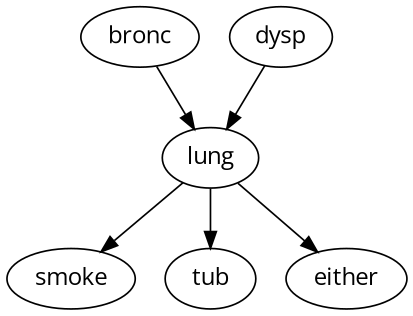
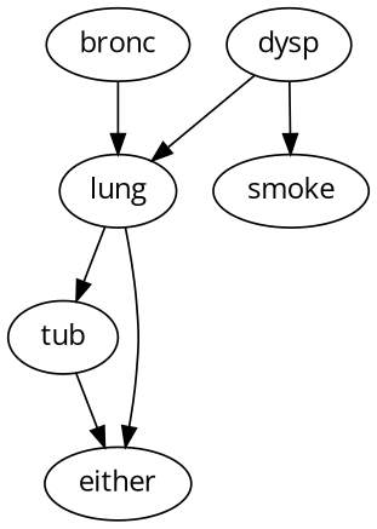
  digraph {
    fontname="Open Sans"
    node [fontname="Open Sans"]
    edge [fontname="Open Sans"]
    bronc
    lung
    dysp
    smoke
    tub
    either
    bronc -> lung
-   lung -> smoke
+   dysp -> smoke
    lung -> tub
    lung -> either
    dysp -> lung
+   tub -> either
  }
